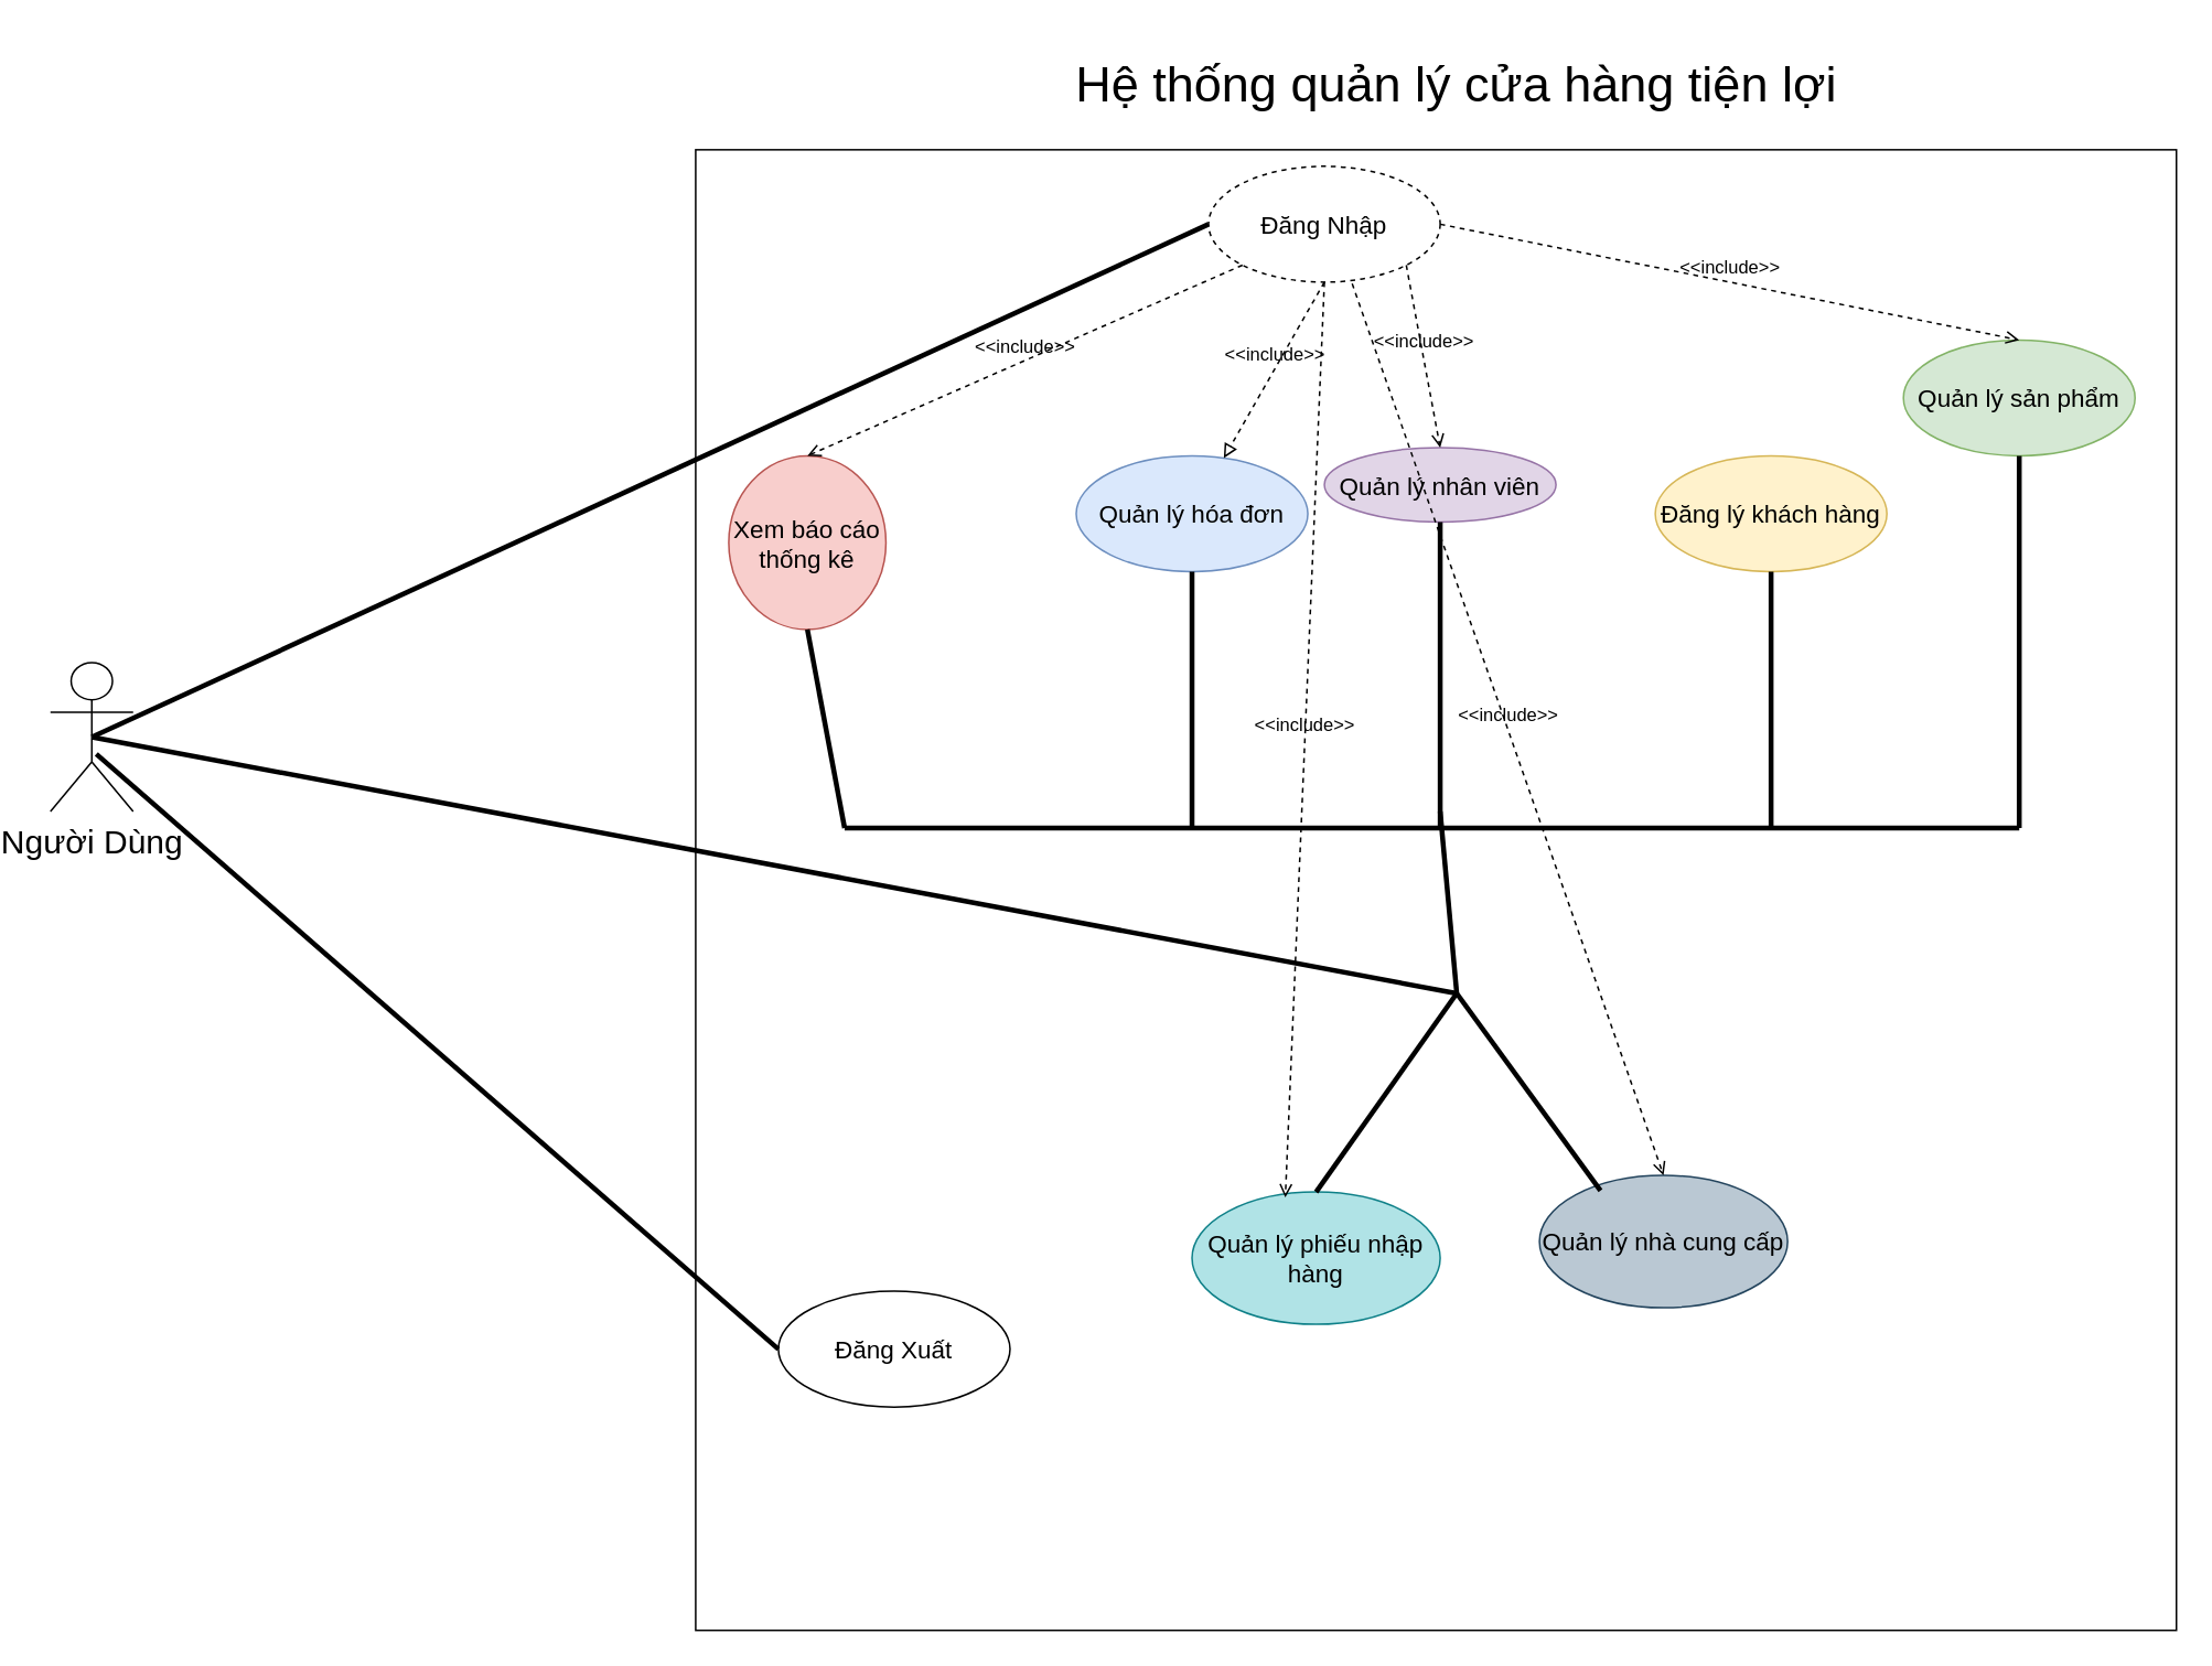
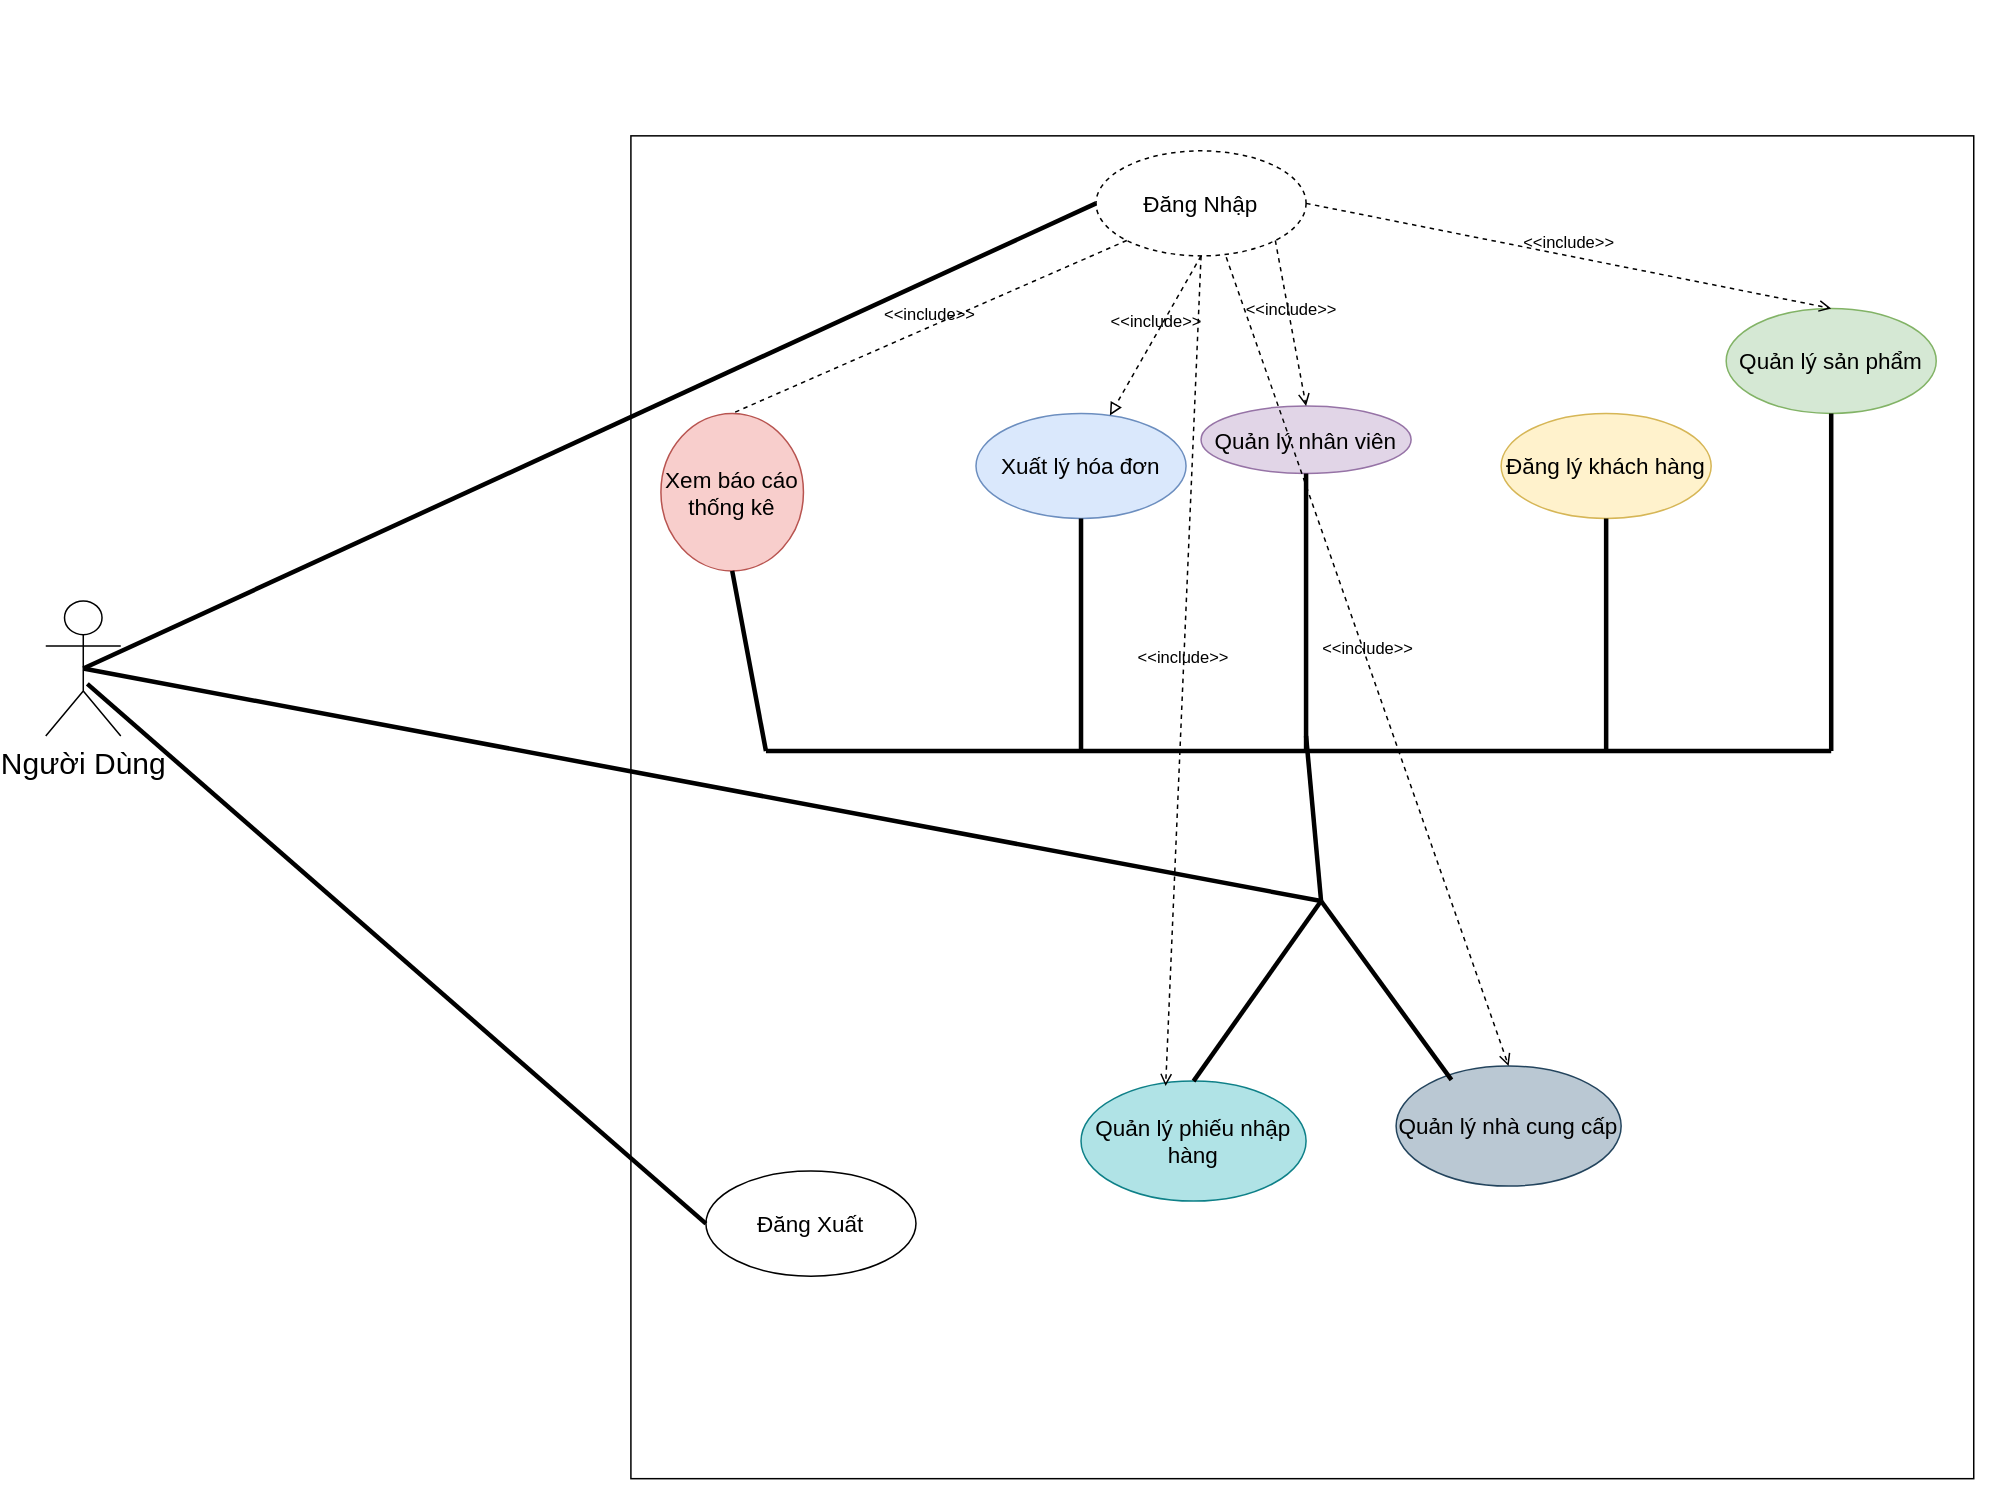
  <mxCell id="0" />
  <mxCell id="1" parent="0" />
  <mxCell id="2" value="" style="whiteSpace=wrap;html=1;aspect=fixed;" parent="1" vertex="1"><mxGeometry y="90" width="895" height="895" as="geometry" x="410" /></mxCell>
- <mxCell id="3" value="Hệ thống quản lý cửa hàng tiện lợi" style="text;html=1;align=center;verticalAlign=middle;whiteSpace=wrap;rounded=0;fontSize=30;" parent="1" vertex="1"><mxGeometry x="610" y="20" width="520" height="60" as="geometry" /></mxCell>
  <mxCell id="4" value="Người Dùng&lt;div&gt;&lt;br&gt;&lt;/div&gt;" style="shape=umlActor;verticalLabelPosition=bottom;verticalAlign=top;html=1;fontSize=20;" parent="1" vertex="1"><mxGeometry x="20" y="400" width="50" height="90" as="geometry" /></mxCell>
  <mxCell id="5" value="Quản lý sản phẩm" style="ellipse;whiteSpace=wrap;html=1;fontSize=15;fillColor=#d5e8d4;strokeColor=#82b366;" parent="1" vertex="1"><mxGeometry x="1140" y="205" width="140" height="70" as="geometry" /></mxCell>
  <mxCell id="6" value="Quản lý nhân viên" style="ellipse;whiteSpace=wrap;html=1;fontSize=15;fillColor=#e1d5e7;strokeColor=#9673a6;" parent="1" vertex="1"><mxGeometry x="790" y="270" width="140" height="45" as="geometry" /></mxCell>
  <mxCell id="7" value="Đăng lý khách hàng" style="ellipse;whiteSpace=wrap;html=1;fontSize=15;fillColor=#fff2cc;strokeColor=#d6b656;" parent="1" vertex="1"><mxGeometry x="990" y="275" width="140" height="70" as="geometry" /></mxCell>
- <mxCell id="8" value="Quản lý hóa đơn" style="ellipse;whiteSpace=wrap;html=1;fontSize=15;fillColor=#dae8fc;strokeColor=#6c8ebf;" parent="1" vertex="1"><mxGeometry x="640" y="275" width="140" height="70" as="geometry" /></mxCell>
+ <mxCell id="8" value="Xuất lý hóa đơn" style="ellipse;whiteSpace=wrap;html=1;fontSize=15;fillColor=#dae8fc;strokeColor=#6c8ebf;" parent="1" vertex="1"><mxGeometry x="640" y="275" width="140" height="70" as="geometry" /></mxCell>
  <mxCell id="9" value="Đăng Nhập" style="ellipse;whiteSpace=wrap;html=1;fontSize=15;dashed=1;" parent="1" vertex="1"><mxGeometry x="720" y="100" width="140" height="70" as="geometry" /></mxCell>
  <mxCell id="10" value="Xem báo cáo thống kê" style="ellipse;whiteSpace=wrap;html=1;fontSize=15;fillColor=#f8cecc;strokeColor=#b85450;" parent="1" vertex="1"><mxGeometry x="430" y="275" width="95" height="105" as="geometry" /></mxCell>
  <mxCell id="11" value="Đăng Xuất" style="ellipse;whiteSpace=wrap;html=1;fontSize=15;" parent="1" vertex="1"><mxGeometry x="460" y="780" width="140" height="70" as="geometry" /></mxCell>
  <mxCell id="12" value="" style="endArrow=none;startArrow=none;endFill=0;startFill=0;endSize=8;html=1;verticalAlign=bottom;labelBackgroundColor=none;strokeWidth=3;rounded=0;entryX=0;entryY=0.5;entryDx=0;entryDy=0;exitX=0.5;exitY=0.5;exitDx=0;exitDy=0;exitPerimeter=0;" parent="1" source="4" target="9" edge="1"><mxGeometry width="160" relative="1" as="geometry"><mxPoint x="470" y="290" as="sourcePoint" /><mxPoint x="630" y="290" as="targetPoint" /></mxGeometry></mxCell>
  <mxCell id="13" value="" style="endArrow=none;startArrow=none;endFill=0;startFill=0;endSize=8;html=1;verticalAlign=bottom;labelBackgroundColor=none;strokeWidth=3;rounded=0;entryX=0;entryY=0.5;entryDx=0;entryDy=0;exitX=0.554;exitY=0.614;exitDx=0;exitDy=0;exitPerimeter=0;" parent="1" source="4" target="11" edge="1"><mxGeometry width="160" relative="1" as="geometry"><mxPoint x="590" y="460" as="sourcePoint" /><mxPoint x="825" y="460" as="targetPoint" /></mxGeometry></mxCell>
  <mxCell id="14" value="" style="endArrow=none;startArrow=none;endFill=0;startFill=0;endSize=8;html=1;verticalAlign=bottom;labelBackgroundColor=none;strokeWidth=3;rounded=0;exitX=0.5;exitY=1;exitDx=0;exitDy=0;" parent="1" source="6" edge="1"><mxGeometry width="160" relative="1" as="geometry"><mxPoint x="960" y="620" as="sourcePoint" /><mxPoint x="860" y="500" as="targetPoint" /></mxGeometry></mxCell>
  <mxCell id="15" value="" style="endArrow=none;startArrow=none;endFill=0;startFill=0;endSize=8;html=1;verticalAlign=bottom;labelBackgroundColor=none;strokeWidth=3;rounded=0;" parent="1" edge="1"><mxGeometry width="160" relative="1" as="geometry"><mxPoint x="499.996" y="500" as="sourcePoint" /><mxPoint x="1210" y="500" as="targetPoint" /></mxGeometry></mxCell>
  <mxCell id="16" value="" style="endArrow=none;startArrow=none;endFill=0;startFill=0;endSize=8;html=1;verticalAlign=bottom;labelBackgroundColor=none;strokeWidth=3;rounded=0;exitX=0.5;exitY=1;exitDx=0;exitDy=0;" parent="1" source="10" edge="1"><mxGeometry width="160" relative="1" as="geometry"><mxPoint x="560" y="430" as="sourcePoint" /><mxPoint x="500" y="500" as="targetPoint" /></mxGeometry></mxCell>
  <mxCell id="17" value="" style="endArrow=none;startArrow=none;endFill=0;startFill=0;endSize=8;html=1;verticalAlign=bottom;labelBackgroundColor=none;strokeWidth=3;rounded=0;exitX=0.5;exitY=1;exitDx=0;exitDy=0;" parent="1" source="8" edge="1"><mxGeometry width="160" relative="1" as="geometry"><mxPoint x="820" y="660" as="sourcePoint" /><mxPoint x="710" y="500" as="targetPoint" /></mxGeometry></mxCell>
  <mxCell id="18" value="" style="endArrow=none;startArrow=none;endFill=0;startFill=0;endSize=8;html=1;verticalAlign=bottom;labelBackgroundColor=none;strokeWidth=3;rounded=0;entryX=0.5;entryY=1;entryDx=0;entryDy=0;" parent="1" target="7" edge="1"><mxGeometry width="160" relative="1" as="geometry"><mxPoint x="1060" y="500" as="sourcePoint" /><mxPoint x="1040" y="610" as="targetPoint" /></mxGeometry></mxCell>
  <mxCell id="19" value="" style="endArrow=none;startArrow=none;endFill=0;startFill=0;endSize=8;html=1;verticalAlign=bottom;labelBackgroundColor=none;strokeWidth=3;rounded=0;entryX=0.5;entryY=1;entryDx=0;entryDy=0;" parent="1" target="5" edge="1"><mxGeometry width="160" relative="1" as="geometry"><mxPoint x="1210" y="500" as="sourcePoint" /><mxPoint x="930" y="670" as="targetPoint" /></mxGeometry></mxCell>
  <mxCell id="20" value="" style="endArrow=none;startArrow=none;endFill=0;startFill=0;endSize=8;html=1;verticalAlign=bottom;labelBackgroundColor=none;strokeWidth=3;rounded=0;exitX=0.5;exitY=0.5;exitDx=0;exitDy=0;exitPerimeter=0;" parent="1" source="4" edge="1"><mxGeometry width="160" relative="1" as="geometry"><mxPoint x="100" y="390" as="sourcePoint" /><mxPoint x="870" y="600" as="targetPoint" /></mxGeometry></mxCell>
  <mxCell id="21" value="" style="endArrow=none;startArrow=none;endFill=0;startFill=0;endSize=8;html=1;verticalAlign=bottom;labelBackgroundColor=none;strokeWidth=3;rounded=0;" parent="1" edge="1"><mxGeometry width="160" relative="1" as="geometry"><mxPoint x="870" y="600" as="sourcePoint" /><mxPoint x="860" y="490" as="targetPoint" /></mxGeometry></mxCell>
  <mxCell id="22" value="Quản lý nhà cung cấp" style="ellipse;whiteSpace=wrap;html=1;fontSize=15;fillColor=#bac8d3;strokeColor=#23445d;" parent="1" vertex="1"><mxGeometry x="920" y="710" width="150" height="80" as="geometry" /></mxCell>
  <mxCell id="23" value="Quản lý phiếu nhập hàng" style="ellipse;whiteSpace=wrap;html=1;fontSize=15;fillColor=#b0e3e6;strokeColor=#0e8088;" parent="1" vertex="1"><mxGeometry x="710" y="720" width="150" height="80" as="geometry" /></mxCell>
  <mxCell id="24" value="" style="endArrow=none;startArrow=none;endFill=0;startFill=0;endSize=8;html=1;verticalAlign=bottom;labelBackgroundColor=none;strokeWidth=3;rounded=0;exitX=0.5;exitY=0;exitDx=0;exitDy=0;" parent="1" source="23" edge="1"><mxGeometry width="160" relative="1" as="geometry"><mxPoint x="850" y="820" as="sourcePoint" /><mxPoint x="870" y="600" as="targetPoint" /></mxGeometry></mxCell>
  <mxCell id="25" value="" style="endArrow=none;startArrow=none;endFill=0;startFill=0;endSize=8;html=1;verticalAlign=bottom;labelBackgroundColor=none;strokeWidth=3;rounded=0;exitX=0.246;exitY=0.115;exitDx=0;exitDy=0;exitPerimeter=0;" parent="1" source="22" edge="1"><mxGeometry width="160" relative="1" as="geometry"><mxPoint x="900" y="890" as="sourcePoint" /><mxPoint x="870" y="600" as="targetPoint" /></mxGeometry></mxCell>
- <mxCell id="26" value="&amp;lt;&amp;lt;include&amp;gt;&amp;gt;" style="html=1;verticalAlign=bottom;labelBackgroundColor=none;endArrow=open;endFill=0;dashed=1;rounded=0;entryX=0.5;entryY=0;entryDx=0;entryDy=0;exitX=0;exitY=1;exitDx=0;exitDy=0;" edge="1" parent="1" source="9" target="10"><mxGeometry width="160" relative="1" as="geometry"><mxPoint x="1110" y="630" as="sourcePoint" /><mxPoint x="920" y="555" as="targetPoint" /></mxGeometry></mxCell>
+ <mxCell id="26" value="&amp;lt;&amp;lt;include&amp;gt;&amp;gt;" style="html=1;verticalAlign=bottom;labelBackgroundColor=none;endArrow=none;endFill=0;dashed=1;rounded=0;entryX=0.5;entryY=0;entryDx=0;entryDy=0;exitX=0;exitY=1;exitDx=0;exitDy=0;" edge="1" parent="1" source="9" target="10"><mxGeometry width="160" relative="1" as="geometry"><mxPoint x="1110" y="630" as="sourcePoint" /><mxPoint x="920" y="555" as="targetPoint" /></mxGeometry></mxCell>
  <mxCell id="27" value="&amp;lt;&amp;lt;include&amp;gt;&amp;gt;" style="html=1;verticalAlign=bottom;labelBackgroundColor=none;endArrow=block;endFill=0;dashed=1;rounded=0;exitX=0.5;exitY=1;exitDx=0;exitDy=0;" edge="1" parent="1" source="9" target="8"><mxGeometry width="160" relative="1" as="geometry"><mxPoint x="1377" y="750" as="sourcePoint" /><mxPoint x="1000" y="600" as="targetPoint" /></mxGeometry></mxCell>
  <mxCell id="28" value="&amp;lt;&amp;lt;include&amp;gt;&amp;gt;" style="html=1;verticalAlign=bottom;labelBackgroundColor=none;endArrow=open;endFill=0;dashed=1;rounded=0;exitX=1;exitY=1;exitDx=0;exitDy=0;entryX=0.5;entryY=0;entryDx=0;entryDy=0;" edge="1" parent="1" source="9" target="6"><mxGeometry width="160" relative="1" as="geometry"><mxPoint x="1387" y="720" as="sourcePoint" /><mxPoint x="1010" y="570" as="targetPoint" /></mxGeometry></mxCell>
  <mxCell id="29" value="&amp;lt;&amp;lt;include&amp;gt;&amp;gt;" style="html=1;verticalAlign=bottom;labelBackgroundColor=none;endArrow=open;endFill=0;dashed=1;rounded=0;exitX=1;exitY=0.5;exitDx=0;exitDy=0;entryX=0.5;entryY=0;entryDx=0;entryDy=0;" edge="1" parent="1" source="9" target="5"><mxGeometry width="160" relative="1" as="geometry"><mxPoint x="1377" y="710" as="sourcePoint" /><mxPoint x="1000" y="560" as="targetPoint" /></mxGeometry></mxCell>
  <mxCell id="30" value="&amp;lt;&amp;lt;include&amp;gt;&amp;gt;" style="html=1;verticalAlign=bottom;labelBackgroundColor=none;endArrow=open;endFill=0;dashed=1;rounded=0;entryX=0.5;entryY=0;entryDx=0;entryDy=0;exitX=0.62;exitY=1.012;exitDx=0;exitDy=0;exitPerimeter=0;" edge="1" parent="1" source="9" target="22"><mxGeometry width="160" relative="1" as="geometry"><mxPoint x="1407" y="760" as="sourcePoint" /><mxPoint x="1030" y="610" as="targetPoint" /></mxGeometry></mxCell>
  <mxCell id="31" value="&amp;lt;&amp;lt;include&amp;gt;&amp;gt;" style="html=1;verticalAlign=bottom;labelBackgroundColor=none;endArrow=open;endFill=0;dashed=1;rounded=0;exitX=0.5;exitY=1;exitDx=0;exitDy=0;entryX=0.376;entryY=0.042;entryDx=0;entryDy=0;entryPerimeter=0;" edge="1" parent="1" source="9" target="23"><mxGeometry width="160" relative="1" as="geometry"><mxPoint x="1447" y="770" as="sourcePoint" /><mxPoint x="730" y="720" as="targetPoint" /></mxGeometry></mxCell>
